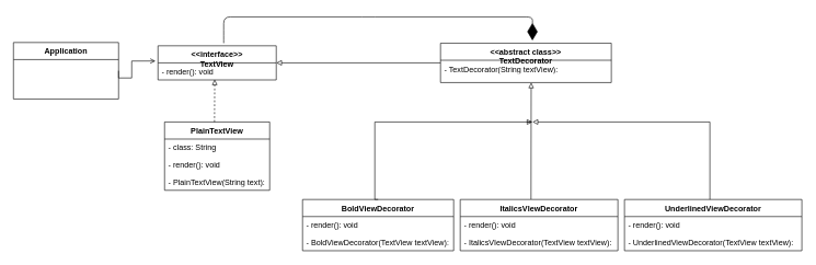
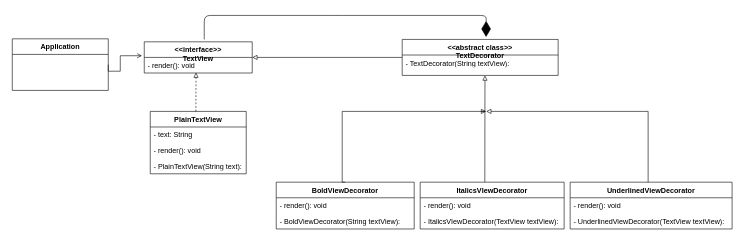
  <mxCell id="0" />
  <mxCell id="1" parent="0" />
  <mxCell id="2" value="PlainTextView" style="swimlane;fontStyle=1;align=center;verticalAlign=top;childLayout=stackLayout;horizontal=1;startSize=26;horizontalStack=0;resizeParent=1;resizeParentMax=0;resizeLast=0;collapsible=1;marginBottom=0;whiteSpace=wrap;html=1;" vertex="1" parent="1"><mxGeometry x="250" y="180" width="160" height="104" as="geometry" /></mxCell>
- <mxCell id="3" value="- class: String" style="text;strokeColor=none;fillColor=none;align=left;verticalAlign=top;spacingLeft=4;spacingRight=4;overflow=hidden;rotatable=0;points=[[0,0.5],[1,0.5]];portConstraint=eastwest;whiteSpace=wrap;html=1;" vertex="1" parent="2"><mxGeometry y="26" width="160" height="26" as="geometry" /></mxCell>
+ <mxCell id="3" value="- text: String" style="text;strokeColor=none;fillColor=none;align=left;verticalAlign=top;spacingLeft=4;spacingRight=4;overflow=hidden;rotatable=0;points=[[0,0.5],[1,0.5]];portConstraint=eastwest;whiteSpace=wrap;html=1;" vertex="1" parent="2"><mxGeometry y="26" width="160" height="26" as="geometry" /></mxCell>
  <mxCell id="4" value="- render(): void" style="text;strokeColor=none;fillColor=none;align=left;verticalAlign=top;spacingLeft=4;spacingRight=4;overflow=hidden;rotatable=0;points=[[0,0.5],[1,0.5]];portConstraint=eastwest;whiteSpace=wrap;html=1;" vertex="1" parent="2"><mxGeometry y="52" width="160" height="26" as="geometry" /></mxCell>
  <mxCell id="5" value="- PlainTextView(String text): " style="text;strokeColor=none;fillColor=none;align=left;verticalAlign=top;spacingLeft=4;spacingRight=4;overflow=hidden;rotatable=0;points=[[0,0.5],[1,0.5]];portConstraint=eastwest;whiteSpace=wrap;html=1;" vertex="1" parent="2"><mxGeometry y="78" width="160" height="26" as="geometry" /></mxCell>
  <mxCell id="6" value="BoldViewDecorator" style="swimlane;fontStyle=1;align=center;verticalAlign=top;childLayout=stackLayout;horizontal=1;startSize=26;horizontalStack=0;resizeParent=1;resizeParentMax=0;resizeLast=0;collapsible=1;marginBottom=0;whiteSpace=wrap;html=1;" vertex="1" parent="1"><mxGeometry x="460" y="298" width="230" height="78" as="geometry" /></mxCell>
  <mxCell id="7" value="- render(): void" style="text;strokeColor=none;fillColor=none;align=left;verticalAlign=top;spacingLeft=4;spacingRight=4;overflow=hidden;rotatable=0;points=[[0,0.5],[1,0.5]];portConstraint=eastwest;whiteSpace=wrap;html=1;" vertex="1" parent="6"><mxGeometry y="26" width="230" height="26" as="geometry" /></mxCell>
- <mxCell id="8" value="- BoldViewDecorator(TextView textView): " style="text;strokeColor=none;fillColor=none;align=left;verticalAlign=top;spacingLeft=4;spacingRight=4;overflow=hidden;rotatable=0;points=[[0,0.5],[1,0.5]];portConstraint=eastwest;whiteSpace=wrap;html=1;" vertex="1" parent="6"><mxGeometry y="52" width="230" height="26" as="geometry" /></mxCell>
+ <mxCell id="8" value="- BoldViewDecorator(String textView): " style="text;strokeColor=none;fillColor=none;align=left;verticalAlign=top;spacingLeft=4;spacingRight=4;overflow=hidden;rotatable=0;points=[[0,0.5],[1,0.5]];portConstraint=eastwest;whiteSpace=wrap;html=1;" vertex="1" parent="6"><mxGeometry y="52" width="230" height="26" as="geometry" /></mxCell>
  <mxCell id="9" value="ItalicsVIewDecorator" style="swimlane;fontStyle=1;align=center;verticalAlign=top;childLayout=stackLayout;horizontal=1;startSize=26;horizontalStack=0;resizeParent=1;resizeParentMax=0;resizeLast=0;collapsible=1;marginBottom=0;whiteSpace=wrap;html=1;" vertex="1" parent="1"><mxGeometry x="700" y="298" width="240" height="78" as="geometry" /></mxCell>
  <mxCell id="10" value="- render(): void" style="text;strokeColor=none;fillColor=none;align=left;verticalAlign=top;spacingLeft=4;spacingRight=4;overflow=hidden;rotatable=0;points=[[0,0.5],[1,0.5]];portConstraint=eastwest;whiteSpace=wrap;html=1;" vertex="1" parent="9"><mxGeometry y="26" width="240" height="26" as="geometry" /></mxCell>
  <mxCell id="11" value="- ItalicsVIewDecorator(TextView textView): " style="text;strokeColor=none;fillColor=none;align=left;verticalAlign=top;spacingLeft=4;spacingRight=4;overflow=hidden;rotatable=0;points=[[0,0.5],[1,0.5]];portConstraint=eastwest;whiteSpace=wrap;html=1;" vertex="1" parent="9"><mxGeometry y="52" width="240" height="26" as="geometry" /></mxCell>
  <mxCell id="12" value="UnderlinedViewDecorator" style="swimlane;fontStyle=1;align=center;verticalAlign=top;childLayout=stackLayout;horizontal=1;startSize=26;horizontalStack=0;resizeParent=1;resizeParentMax=0;resizeLast=0;collapsible=1;marginBottom=0;whiteSpace=wrap;html=1;" vertex="1" parent="1"><mxGeometry x="950" y="298" width="270" height="78" as="geometry" /></mxCell>
  <mxCell id="13" value="- render(): void" style="text;strokeColor=none;fillColor=none;align=left;verticalAlign=top;spacingLeft=4;spacingRight=4;overflow=hidden;rotatable=0;points=[[0,0.5],[1,0.5]];portConstraint=eastwest;whiteSpace=wrap;html=1;" vertex="1" parent="12"><mxGeometry y="26" width="270" height="26" as="geometry" /></mxCell>
  <mxCell id="14" value="- UnderlinedViewDecorator(TextView textView): " style="text;strokeColor=none;fillColor=none;align=left;verticalAlign=top;spacingLeft=4;spacingRight=4;overflow=hidden;rotatable=0;points=[[0,0.5],[1,0.5]];portConstraint=eastwest;whiteSpace=wrap;html=1;" vertex="1" parent="12"><mxGeometry y="52" width="270" height="26" as="geometry" /></mxCell>
  <mxCell id="15" value="Application" style="swimlane;fontStyle=1;align=center;verticalAlign=top;childLayout=stackLayout;horizontal=1;startSize=26;horizontalStack=0;resizeParent=1;resizeParentMax=0;resizeLast=0;collapsible=1;marginBottom=0;whiteSpace=wrap;html=1;" vertex="1" parent="1"><mxGeometry x="20" y="59" width="160" height="86" as="geometry" /></mxCell>
  <mxCell id="16" value="&amp;lt;&amp;lt;abstract class&amp;gt;&amp;gt;&lt;div&gt;TextDecorator&lt;/div&gt;" style="swimlane;fontStyle=1;align=center;verticalAlign=top;childLayout=stackLayout;horizontal=1;startSize=26;horizontalStack=0;resizeParent=1;resizeParentMax=0;resizeLast=0;collapsible=1;marginBottom=0;whiteSpace=wrap;html=1;" vertex="1" parent="1"><mxGeometry x="670" y="60" width="260" height="60" as="geometry" /></mxCell>
  <mxCell id="17" value="- TextDecorator(String textView): " style="text;strokeColor=none;fillColor=none;align=left;verticalAlign=top;spacingLeft=4;spacingRight=4;overflow=hidden;rotatable=0;points=[[0,0.5],[1,0.5]];portConstraint=eastwest;whiteSpace=wrap;html=1;" vertex="1" parent="16"><mxGeometry y="26" width="260" height="34" as="geometry" /></mxCell>
  <mxCell id="18" value="&amp;lt;&amp;lt;interface&amp;gt;&amp;gt;&lt;div&gt;TextView&lt;/div&gt;" style="swimlane;fontStyle=1;align=center;verticalAlign=top;childLayout=stackLayout;horizontal=1;startSize=26;horizontalStack=0;resizeParent=1;resizeParentMax=0;resizeLast=0;collapsible=1;marginBottom=0;whiteSpace=wrap;html=1;" vertex="1" parent="1"><mxGeometry x="240" y="64" width="180" height="52" as="geometry" /></mxCell>
  <mxCell id="19" value="- render(): void" style="text;strokeColor=none;fillColor=none;align=left;verticalAlign=top;spacingLeft=4;spacingRight=4;overflow=hidden;rotatable=0;points=[[0,0.5],[1,0.5]];portConstraint=eastwest;whiteSpace=wrap;html=1;" vertex="1" parent="18"><mxGeometry y="26" width="180" height="26" as="geometry" /></mxCell>
  <mxCell id="20" value="" style="html=1;labelBackgroundColor=#ffffff;jettySize=auto;orthogonalLoop=1;fontSize=14;rounded=0;jumpStyle=gap;edgeStyle=orthogonalEdgeStyle;startArrow=none;endArrow=block;endFill=0;strokeWidth=1;exitX=0.449;exitY=-0.005;exitDx=0;exitDy=0;exitPerimeter=0;" edge="1" parent="1" source="9"><mxGeometry width="48" height="48" relative="1" as="geometry"><mxPoint x="808" y="290" as="sourcePoint" /><mxPoint x="808" y="120" as="targetPoint" /></mxGeometry></mxCell>
  <mxCell id="21" value="" style="html=1;labelBackgroundColor=#ffffff;jettySize=auto;orthogonalLoop=1;fontSize=14;rounded=0;jumpStyle=gap;edgeStyle=orthogonalEdgeStyle;startArrow=none;endArrow=block;endFill=0;strokeWidth=1;exitX=0.5;exitY=0;exitDx=0;exitDy=0;" edge="1" parent="1" source="6"><mxGeometry width="48" height="48" relative="1" as="geometry"><mxPoint x="570" y="290" as="sourcePoint" /><mxPoint x="810" y="180" as="targetPoint" /><Array as="points"><mxPoint x="570" y="298" /><mxPoint x="570" y="180" /></Array></mxGeometry></mxCell>
  <mxCell id="22" value="" style="html=1;labelBackgroundColor=#ffffff;jettySize=auto;orthogonalLoop=1;fontSize=14;rounded=0;jumpStyle=gap;edgeStyle=orthogonalEdgeStyle;startArrow=none;endArrow=block;endFill=0;strokeWidth=1;exitX=0.449;exitY=-0.005;exitDx=0;exitDy=0;exitPerimeter=0;" edge="1" parent="1"><mxGeometry width="48" height="48" relative="1" as="geometry"><mxPoint x="1080" y="298" as="sourcePoint" /><mxPoint x="810" y="180" as="targetPoint" /><Array as="points"><mxPoint x="1080" y="180" /><mxPoint x="890" y="180" /></Array></mxGeometry></mxCell>
  <mxCell id="23" value="" style="html=1;labelBackgroundColor=#ffffff;jettySize=auto;orthogonalLoop=1;fontSize=14;rounded=0;jumpStyle=gap;edgeStyle=orthogonalEdgeStyle;startArrow=none;endArrow=block;endFill=0;dashed=0;strokeWidth=1;exitX=0;exitY=0.5;exitDx=0;exitDy=0;entryX=1;entryY=0.5;entryDx=0;entryDy=0;" edge="1" parent="1" source="16" target="18"><mxGeometry width="48" height="48" relative="1" as="geometry"><mxPoint x="510" y="88" as="sourcePoint" /><mxPoint x="558" y="40" as="targetPoint" /></mxGeometry></mxCell>
  <mxCell id="24" value="" style="html=1;labelBackgroundColor=#ffffff;jettySize=auto;orthogonalLoop=1;fontSize=14;rounded=0;jumpStyle=gap;edgeStyle=orthogonalEdgeStyle;startArrow=none;endArrow=block;endFill=0;dashed=1;strokeWidth=1;entryX=0.479;entryY=0.969;entryDx=0;entryDy=0;entryPerimeter=0;" edge="1" parent="1" target="19"><mxGeometry width="48" height="48" relative="1" as="geometry"><mxPoint x="326" y="180" as="sourcePoint" /><mxPoint x="330" y="120" as="targetPoint" /></mxGeometry></mxCell>
  <mxCell id="25" value="" style="html=1;labelBackgroundColor=#ffffff;jettySize=auto;orthogonalLoop=1;fontSize=14;rounded=0;jumpStyle=gap;edgeStyle=orthogonalEdgeStyle;startArrow=none;endArrow=open;strokeWidth=1;entryX=-0.021;entryY=-0.108;entryDx=0;entryDy=0;entryPerimeter=0;exitX=1;exitY=0.5;exitDx=0;exitDy=0;" edge="1" parent="1" source="15" target="19"><mxGeometry width="48" height="48" relative="1" as="geometry"><mxPoint x="80" y="160" as="sourcePoint" /><mxPoint x="200" y="100" as="targetPoint" /><Array as="points"><mxPoint x="200" y="113" /><mxPoint x="200" y="87" /></Array></mxGeometry></mxCell>
  <mxCell id="26" value="" style="endArrow=diamondThin;endFill=1;endSize=24;html=1;entryX=0.538;entryY=-0.067;entryDx=0;entryDy=0;entryPerimeter=0;" edge="1" parent="1" target="16"><mxGeometry width="160" relative="1" as="geometry"><mxPoint x="340" y="60" as="sourcePoint" /><mxPoint x="810" y="20" as="targetPoint" /><Array as="points"><mxPoint x="340" y="50" /><mxPoint x="340" y="20" /><mxPoint x="560" y="20" /><mxPoint x="810" y="20" /></Array></mxGeometry></mxCell>
